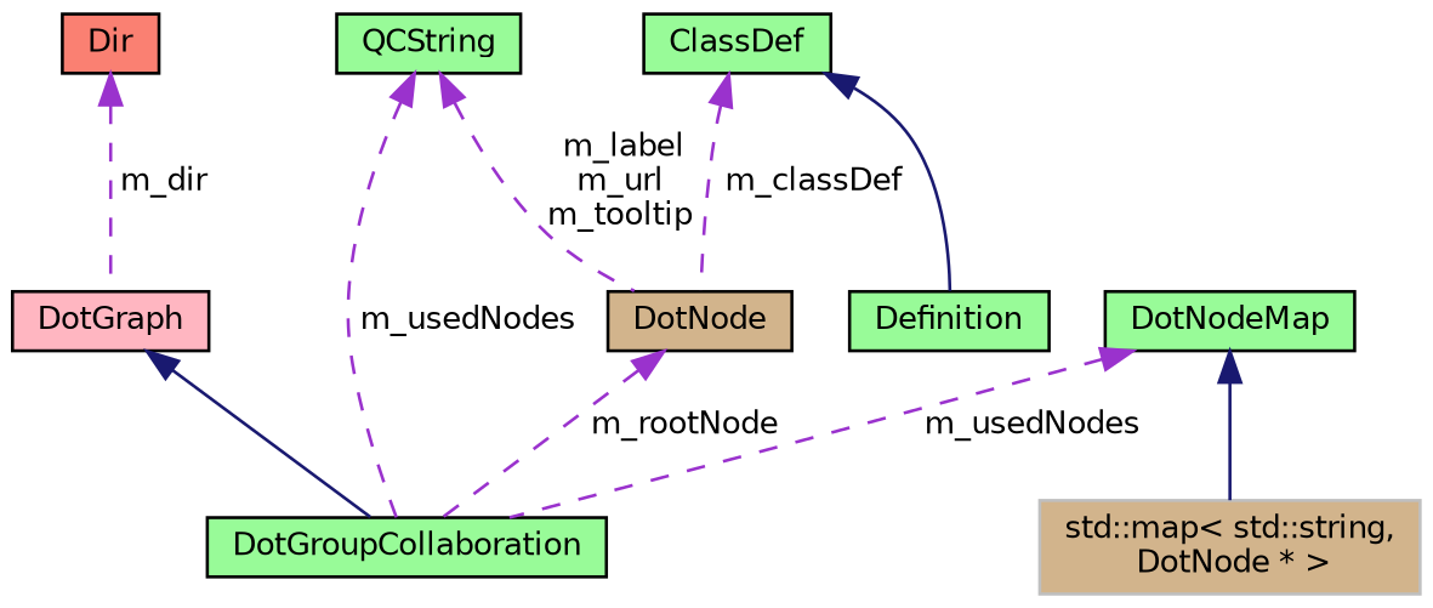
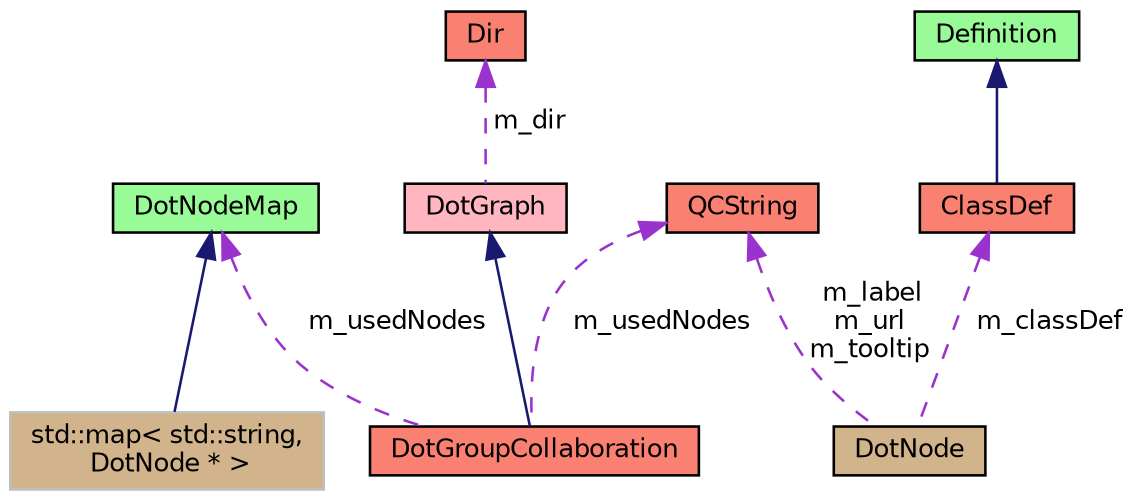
  digraph {
    node [color=black fillcolor=palegreen fontname=Helvetica fontsize=10 shape=record style=filled]
    edge [color=darkorchid3 dir=back fontname=Helvetica fontsize=10 labelfontname=Helvetica labelfontsize=10 style=dashed]
-   n1 [fontcolor=black height=0.2 label=DotGroupCollaboration width=0.4]
+   n1 [fillcolor=salmon fontcolor=black height=0.2 label=DotGroupCollaboration width=0.4]
    n2 [fillcolor=lightpink height=0.2 label=DotGraph width=0.4]
-   n3 [height=0.2 label=QCString width=0.4]
+   n3 [fillcolor=salmon height=0.2 label=QCString width=0.4]
    n4 [fillcolor=tan height=0.2 label=DotNode width=0.4]
    n5 [fillcolor=salmon height=0.2 label=Dir width=0.4]
-   n6 [height=0.2 label=ClassDef width=0.4]
+   n6 [fillcolor=salmon height=0.2 label=ClassDef width=0.4]
    n7 [height=0.2 label=Definition width=0.4]
    n8 [height=0.2 label=DotNodeMap width=0.4]
    n9 [color=grey75 fillcolor=tan height=0.2 label="std::map\< std::string,\l DotNode * \>" width=0.4]
    n2 -> n1 [color=midnightblue style=solid]
    n3 -> n1 [label=" m_usedNodes"]
    n3 -> n4 [label=" m_label\nm_url\nm_tooltip"]
-   n4 -> n1 [label=" m_rootNode"]
    n5 -> n2 [label=" m_dir"]
    n6 -> n4 [label=" m_classDef"]
-   n6 -> n7 [color=midnightblue style=solid]
+   n7 -> n6 [color=midnightblue style=solid]
    n8 -> n1 [label=" m_usedNodes"]
    n8 -> n9 [color=midnightblue style=solid]
  }
